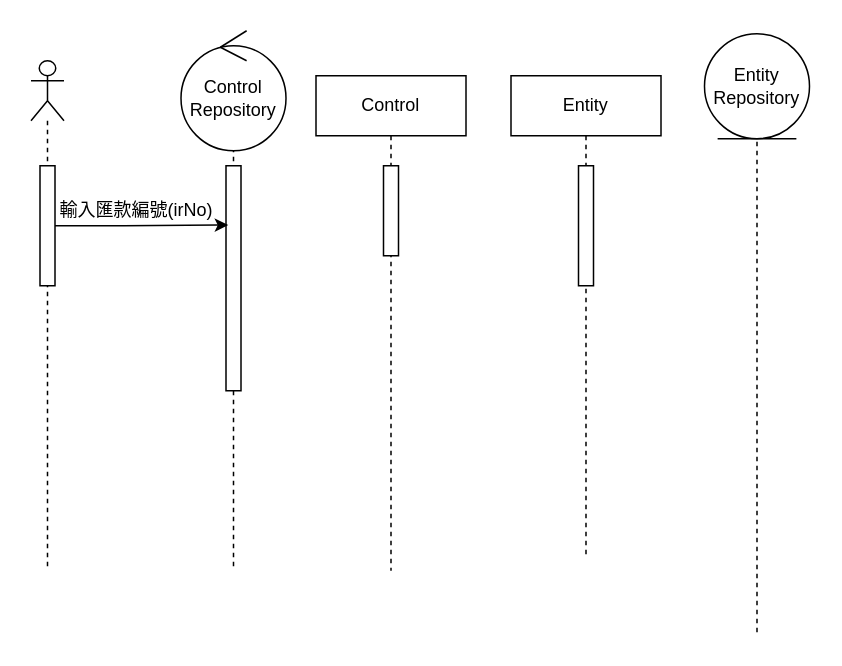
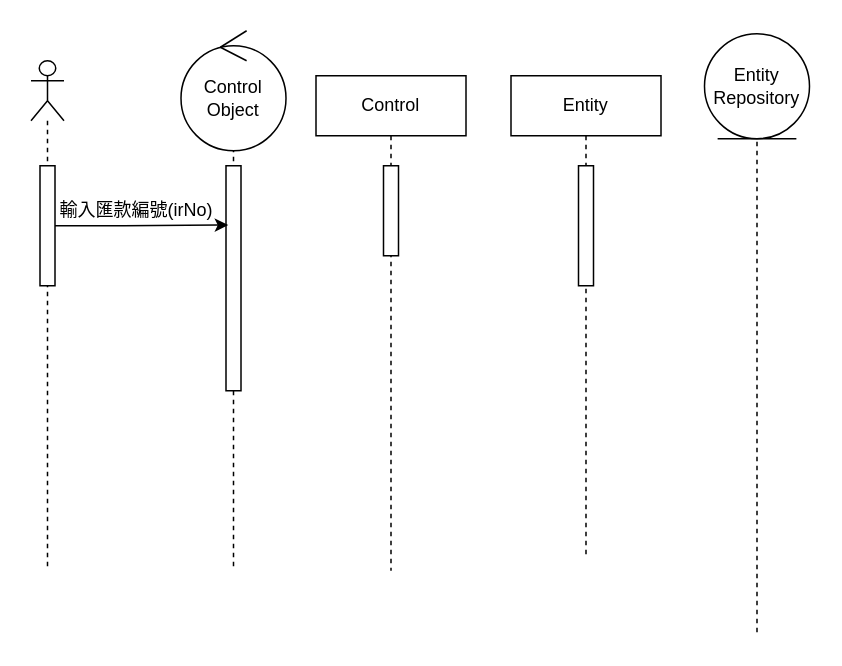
  <mxCell id="0" />
  <mxCell id="1" parent="0" />
  <mxCell id="2" value="" style="shape=umlLifeline;participant=umlActor;perimeter=lifelinePerimeter;whiteSpace=wrap;html=1;container=1;collapsible=0;recursiveResize=0;verticalAlign=top;spacingTop=36;outlineConnect=0;" parent="1" vertex="1"><mxGeometry x="20" y="40" width="22" height="340" as="geometry" /></mxCell>
  <mxCell id="3" value="" style="html=1;points=[];perimeter=orthogonalPerimeter;" parent="2" vertex="1"><mxGeometry x="6" y="70" width="10" height="80" as="geometry" /></mxCell>
  <mxCell id="4" value="" style="shape=umlLifeline;participant=umlControl;perimeter=lifelinePerimeter;whiteSpace=wrap;html=1;container=1;collapsible=0;recursiveResize=0;verticalAlign=top;spacingTop=36;outlineConnect=0;" vertex="1" parent="1"><mxGeometry x="127.5" y="40" width="55" height="340" as="geometry" /></mxCell>
- <mxCell id="5" value="Control Repository" style="ellipse;shape=umlControl;whiteSpace=wrap;html=1;" vertex="1" parent="4"><mxGeometry x="-7.5" y="-20" width="70" height="80" as="geometry" /></mxCell>
+ <mxCell id="5" value="Control Object" style="ellipse;shape=umlControl;whiteSpace=wrap;html=1;" vertex="1" parent="4"><mxGeometry x="-7.5" y="-20" width="70" height="80" as="geometry" /></mxCell>
  <mxCell id="6" value="" style="html=1;points=[];perimeter=orthogonalPerimeter;" vertex="1" parent="4"><mxGeometry x="22.5" y="70" width="10" height="150" as="geometry" /></mxCell>
  <mxCell id="7" value="Control" style="shape=umlLifeline;perimeter=lifelinePerimeter;whiteSpace=wrap;html=1;container=1;collapsible=0;recursiveResize=0;outlineConnect=0;" vertex="1" parent="1"><mxGeometry x="210" y="50" width="100" height="330" as="geometry" /></mxCell>
  <mxCell id="8" value="" style="html=1;points=[];perimeter=orthogonalPerimeter;" vertex="1" parent="7"><mxGeometry x="45" y="60" width="10" height="60" as="geometry" /></mxCell>
  <mxCell id="9" value="Entity" style="shape=umlLifeline;perimeter=lifelinePerimeter;whiteSpace=wrap;html=1;container=1;collapsible=0;recursiveResize=0;outlineConnect=0;" vertex="1" parent="1"><mxGeometry x="340" y="50" width="100" height="320" as="geometry" /></mxCell>
  <mxCell id="10" value="" style="html=1;points=[];perimeter=orthogonalPerimeter;" vertex="1" parent="9"><mxGeometry x="45" y="60" width="10" height="80" as="geometry" /></mxCell>
  <mxCell id="11" value="" style="group" vertex="1" connectable="0" parent="1"><mxGeometry x="469" y="22" width="70" height="400" as="geometry" /></mxCell>
  <mxCell id="12" value="" style="shape=umlLifeline;participant=umlEntity;perimeter=lifelinePerimeter;whiteSpace=wrap;html=1;container=1;collapsible=0;recursiveResize=0;verticalAlign=top;spacingTop=36;outlineConnect=0;" vertex="1" parent="11"><mxGeometry x="5" y="20" width="60" height="380" as="geometry" /></mxCell>
  <mxCell id="13" value="Entity Repository" style="ellipse;shape=umlEntity;whiteSpace=wrap;html=1;" vertex="1" parent="11"><mxGeometry width="70" height="70" as="geometry" /></mxCell>
  <mxCell id="14" style="edgeStyle=orthogonalEdgeStyle;rounded=0;orthogonalLoop=1;jettySize=auto;html=1;entryX=0.436;entryY=0.322;entryDx=0;entryDy=0;entryPerimeter=0;" edge="1" parent="1" source="3" target="4"><mxGeometry relative="1" as="geometry" /></mxCell>
  <mxCell id="15" value="輸入匯款編號(irNo)" style="text;html=1;align=center;verticalAlign=middle;resizable=0;points=[];autosize=1;strokeColor=none;fillColor=none;" vertex="1" parent="1"><mxGeometry x="30" y="130" width="120" height="20" as="geometry" /></mxCell>
